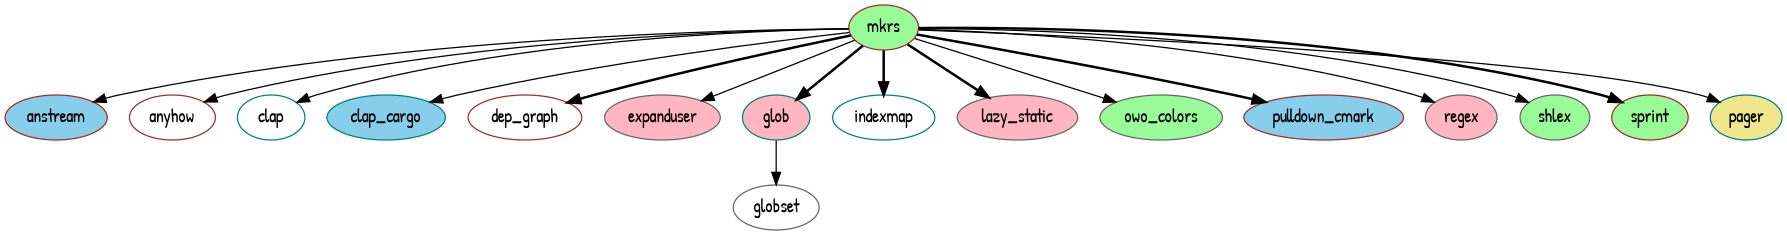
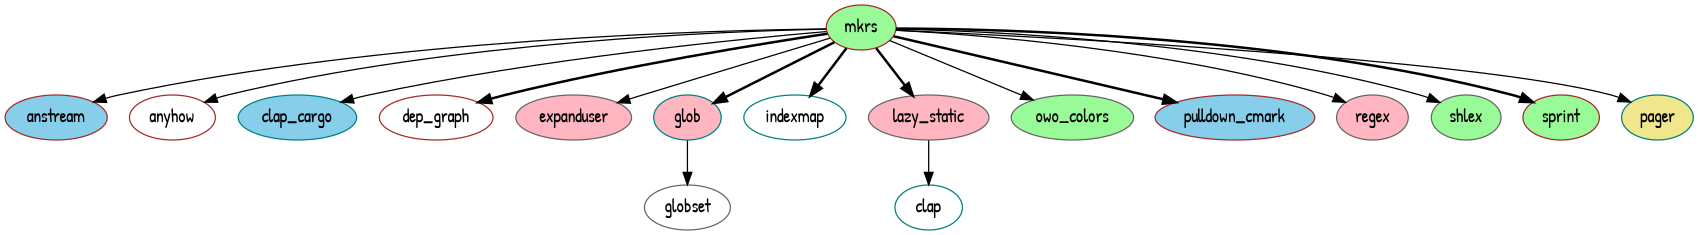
  digraph {
    fontname="Patrick Hand"
    node [color=brown fillcolor=white fontname="Patrick Hand" style=filled]
    edge [fontname="Patrick Hand" style=solid]
    mkrs [fillcolor=palegreen]
    anstream [fillcolor=skyblue]
    anyhow
    clap [color=teal]
    clap_cargo [color=teal fillcolor=skyblue]
    dep_graph
    expanduser [color=gray40 fillcolor=lightpink]
    glob [color=teal fillcolor=lightpink]
    indexmap [color=teal]
    lazy_static [color=gray40 fillcolor=lightpink]
    owo_colors [color=gray40 fillcolor=palegreen]
    pulldown_cmark [fillcolor=skyblue]
    regex [color=gray40 fillcolor=lightpink]
    shlex [color=gray40 fillcolor=palegreen]
    sprint [fillcolor=palegreen]
    pager [color=teal fillcolor=khaki]
    globset [color=gray40]
    mkrs -> anstream
    mkrs -> anyhow
-   mkrs -> clap
+   lazy_static -> clap
    mkrs -> clap_cargo
    mkrs -> dep_graph [style=bold]
    mkrs -> expanduser
    mkrs -> glob [style=bold]
    mkrs -> indexmap [style=bold]
    mkrs -> lazy_static [style=bold]
    mkrs -> owo_colors
    mkrs -> pulldown_cmark [style=bold]
    mkrs -> regex
    mkrs -> shlex
    mkrs -> sprint [style=bold]
    mkrs -> pager
    glob -> globset
  }
